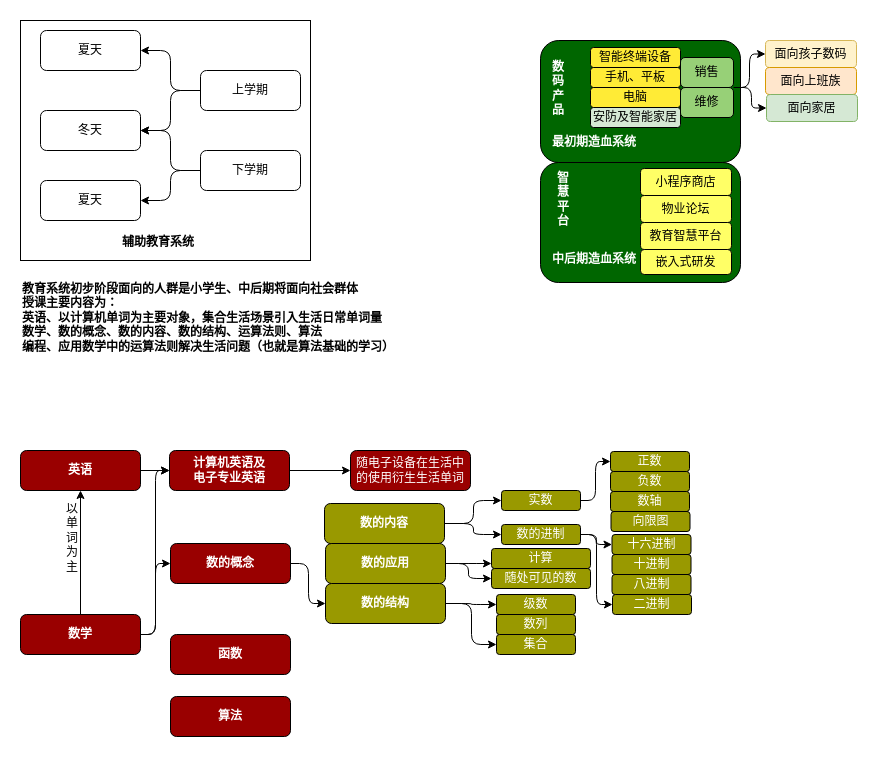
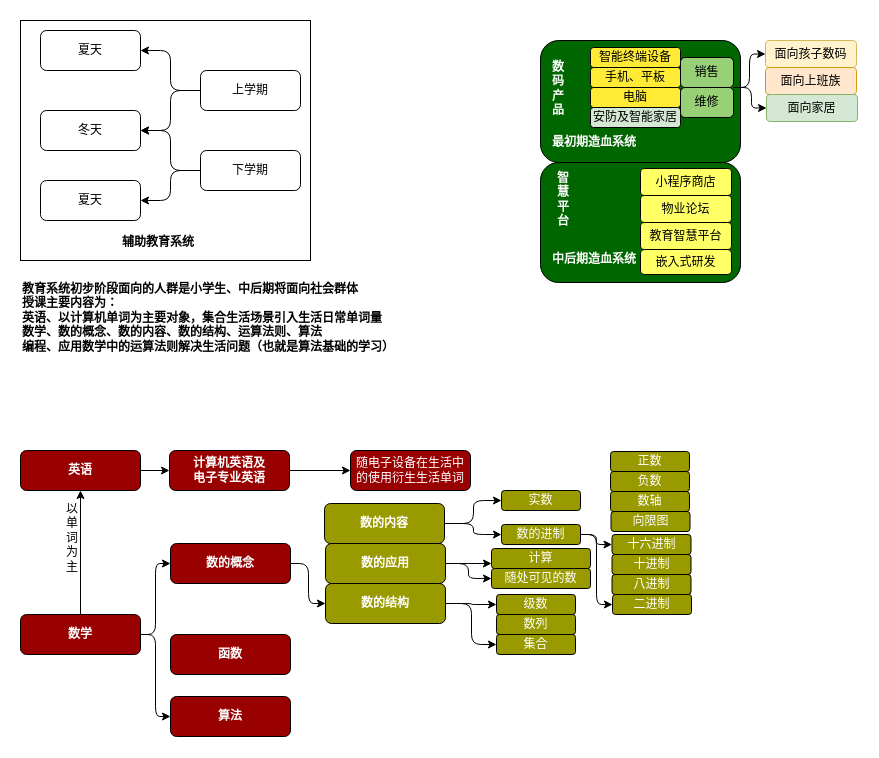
  <mxCell id="0" />
  <mxCell id="1" parent="0" />
  <mxCell id="2" value="" style="group" parent="1" vertex="1" connectable="0"><mxGeometry x="540" y="162" width="200" height="120" as="geometry" /></mxCell>
  <mxCell id="3" value="" style="rounded=1;whiteSpace=wrap;html=1;fillColor=#006600;" parent="2" vertex="1"><mxGeometry width="200" height="120" as="geometry" /></mxCell>
  <mxCell id="4" value="小程序商店" style="rounded=1;whiteSpace=wrap;html=1;fillColor=#FFFF66;" parent="2" vertex="1"><mxGeometry x="100" y="6" width="91" height="27" as="geometry" /></mxCell>
  <mxCell id="5" value="物业论坛" style="rounded=1;whiteSpace=wrap;html=1;fillColor=#FFFF66;" parent="2" vertex="1"><mxGeometry x="100" y="33" width="91" height="27" as="geometry" /></mxCell>
  <mxCell id="6" value="教育智慧平台" style="rounded=1;whiteSpace=wrap;html=1;fillColor=#FFFF66;" parent="2" vertex="1"><mxGeometry x="100" y="60" width="91" height="27" as="geometry" /></mxCell>
  <mxCell id="7" value="嵌入式研发" style="rounded=1;whiteSpace=wrap;html=1;fillColor=#FFFF66;" parent="2" vertex="1"><mxGeometry x="100" y="87" width="91" height="25" as="geometry" /></mxCell>
  <mxCell id="8" value="&lt;b&gt;&lt;font color=&quot;#ffffff&quot;&gt;智&lt;br&gt;慧&lt;br&gt;平&lt;br&gt;台&lt;/font&gt;&lt;/b&gt;" style="text;html=1;resizable=0;points=[];autosize=1;align=left;verticalAlign=top;spacingTop=-4;" parent="2" vertex="1"><mxGeometry x="15" y="6" width="30" height="60" as="geometry" /></mxCell>
  <mxCell id="9" value="&lt;font color=&quot;#ffffff&quot;&gt;中后期造血系统&lt;/font&gt;" style="text;html=1;resizable=0;points=[];autosize=1;align=left;verticalAlign=top;spacingTop=-4;fontStyle=1" parent="2" vertex="1"><mxGeometry x="10" y="87" width="100" height="20" as="geometry" /></mxCell>
  <mxCell id="10" value="" style="group" parent="1" vertex="1" connectable="0"><mxGeometry x="540" y="40" width="260" height="122" as="geometry" /></mxCell>
  <mxCell id="11" value="" style="rounded=1;whiteSpace=wrap;html=1;fillColor=#006600;" parent="10" vertex="1"><mxGeometry width="200" height="122" as="geometry" /></mxCell>
  <mxCell id="12" value="&lt;span style=&quot;text-align: center ; white-space: normal&quot;&gt;&lt;b&gt;&lt;font color=&quot;#ffffff&quot;&gt;数&lt;br&gt;码&lt;br&gt;产&lt;br&gt;品&lt;/font&gt;&lt;/b&gt;&lt;/span&gt;" style="text;html=1;resizable=0;points=[];autosize=1;align=left;verticalAlign=top;spacingTop=-4;" parent="10" vertex="1"><mxGeometry x="10" y="17" width="30" height="60" as="geometry" /></mxCell>
  <mxCell id="13" value="&lt;b&gt;&lt;font color=&quot;#ffffff&quot;&gt;最初期造血系统&lt;/font&gt;&lt;/b&gt;" style="text;html=1;resizable=0;points=[];autosize=1;align=left;verticalAlign=top;spacingTop=-4;" parent="10" vertex="1"><mxGeometry x="10" y="92" width="100" height="20" as="geometry" /></mxCell>
  <mxCell id="14" value="" style="group" parent="10" vertex="1" connectable="0"><mxGeometry x="50" y="7" width="210" height="80" as="geometry" /></mxCell>
  <mxCell id="15" value="智能终端设备" style="rounded=1;whiteSpace=wrap;html=1;fillColor=#FFEB36;" parent="14" vertex="1"><mxGeometry width="90" height="20" as="geometry" /></mxCell>
  <mxCell id="16" value="手机、平板" style="rounded=1;whiteSpace=wrap;html=1;fillColor=#FFEB36;" parent="14" vertex="1"><mxGeometry y="20" width="90" height="20" as="geometry" /></mxCell>
  <mxCell id="17" value="电脑" style="rounded=1;whiteSpace=wrap;html=1;fillColor=#FFEB36;" parent="14" vertex="1"><mxGeometry y="40" width="90" height="20" as="geometry" /></mxCell>
  <mxCell id="18" value="安防及智能家居" style="rounded=1;whiteSpace=wrap;html=1;fillColor=#d5e8d4;" parent="14" vertex="1"><mxGeometry y="60" width="90" height="20" as="geometry" /></mxCell>
  <mxCell id="19" value="" style="group" parent="14" vertex="1" connectable="0"><mxGeometry x="90" y="10" width="120" height="60" as="geometry" /></mxCell>
  <mxCell id="20" value="销售" style="rounded=1;whiteSpace=wrap;html=1;fillColor=#97D077;" parent="19" vertex="1"><mxGeometry width="53" height="30" as="geometry" /></mxCell>
  <mxCell id="21" value="维修&lt;span style=&quot;font-family: &amp;#34;helvetica&amp;#34; , &amp;#34;arial&amp;#34; , sans-serif ; font-size: 0px ; white-space: nowrap&quot;&gt;%3CmxGraphModel%3E%3Croot%3E%3CmxCell%20id%3D%220%22%2F%3E%3CmxCell%20id%3D%221%22%20parent%3D%220%22%2F%3E%3CmxCell%20id%3D%222%22%20value%3D%22%E9%94%80%E5%94%AE%22%20style%3D%22rounded%3D1%3BwhiteSpace%3Dwrap%3Bhtml%3D1%3B%22%20vertex%3D%221%22%20parent%3D%221%22%3E%3CmxGeometry%20x%3D%22600%22%20y%3D%2270%22%20width%3D%22100%22%20height%3D%2230%22%20as%3D%22geometry%22%2F%3E%3C%2FmxCell%3E%3C%2Froot%3E%3C%2FmxGraphModel%3E&lt;/span&gt;" style="rounded=1;whiteSpace=wrap;html=1;fillColor=#97D077;" parent="19" vertex="1"><mxGeometry y="30" width="53" height="30" as="geometry" /></mxCell>
  <mxCell id="22" value="面向孩子数码" style="rounded=1;whiteSpace=wrap;html=1;fillColor=#fff2cc;strokeColor=#d6b656;" parent="1" vertex="1"><mxGeometry x="765" y="40" width="91" height="27" as="geometry" /></mxCell>
  <mxCell id="23" value="面向上班族" style="rounded=1;whiteSpace=wrap;html=1;fillColor=#ffe6cc;strokeColor=#d79b00;" parent="1" vertex="1"><mxGeometry x="765" y="67" width="91" height="27" as="geometry" /></mxCell>
  <mxCell id="24" value="面向家居" style="rounded=1;whiteSpace=wrap;html=1;fillColor=#d5e8d4;strokeColor=#82b366;" parent="1" vertex="1"><mxGeometry x="766" y="94" width="91" height="27" as="geometry" /></mxCell>
  <mxCell id="25" value="" style="edgeStyle=elbowEdgeStyle;elbow=horizontal;endArrow=classic;html=1;entryX=0;entryY=0.5;entryDx=0;entryDy=0;" parent="1" target="22" edge="1"><mxGeometry width="50" height="50" relative="1" as="geometry"><mxPoint x="733" y="87" as="sourcePoint" /><mxPoint x="275" y="77" as="targetPoint" /></mxGeometry></mxCell>
  <mxCell id="26" value="" style="edgeStyle=elbowEdgeStyle;elbow=horizontal;endArrow=classic;html=1;exitX=1.057;exitY=0;exitDx=0;exitDy=0;entryX=0;entryY=0.5;entryDx=0;entryDy=0;exitPerimeter=0;" parent="1" source="21" target="24" edge="1"><mxGeometry width="50" height="50" relative="1" as="geometry"><mxPoint x="345" y="127" as="sourcePoint" /><mxPoint x="285" y="87" as="targetPoint" /></mxGeometry></mxCell>
  <mxCell id="27" value="" style="group" parent="1" vertex="1" connectable="0"><mxGeometry x="20" y="20" width="290" height="240" as="geometry" /></mxCell>
  <mxCell id="28" value="" style="rounded=0;whiteSpace=wrap;html=1;" parent="27" vertex="1"><mxGeometry width="290" height="240" as="geometry" /></mxCell>
  <mxCell id="29" value="夏天" style="rounded=1;whiteSpace=wrap;html=1;" parent="27" vertex="1"><mxGeometry x="20" y="10" width="100" height="40" as="geometry" /></mxCell>
  <mxCell id="30" value="夏天" style="rounded=1;whiteSpace=wrap;html=1;" parent="27" vertex="1"><mxGeometry x="20" y="160" width="100" height="40" as="geometry" /></mxCell>
  <mxCell id="31" value="冬天" style="rounded=1;whiteSpace=wrap;html=1;" parent="27" vertex="1"><mxGeometry x="20" y="90" width="100" height="40" as="geometry" /></mxCell>
  <mxCell id="32" value="上学期" style="rounded=1;whiteSpace=wrap;html=1;" parent="27" vertex="1"><mxGeometry x="180" y="50" width="100" height="40" as="geometry" /></mxCell>
  <mxCell id="33" value="下学期" style="rounded=1;whiteSpace=wrap;html=1;" parent="27" vertex="1"><mxGeometry x="180" y="130" width="100" height="40" as="geometry" /></mxCell>
  <mxCell id="34" value="" style="edgeStyle=elbowEdgeStyle;elbow=horizontal;endArrow=classic;html=1;exitX=0;exitY=0.5;exitDx=0;exitDy=0;" parent="27" source="32" target="29" edge="1"><mxGeometry width="50" height="50" relative="1" as="geometry"><mxPoint x="150" y="270" as="sourcePoint" /><mxPoint x="200" y="220" as="targetPoint" /></mxGeometry></mxCell>
  <mxCell id="35" value="" style="edgeStyle=elbowEdgeStyle;elbow=horizontal;endArrow=classic;html=1;exitX=0;exitY=0.5;exitDx=0;exitDy=0;entryX=1;entryY=0.5;entryDx=0;entryDy=0;" parent="27" source="32" target="31" edge="1"><mxGeometry width="50" height="50" relative="1" as="geometry"><mxPoint x="200" y="50" as="sourcePoint" /><mxPoint x="130" y="40" as="targetPoint" /></mxGeometry></mxCell>
  <mxCell id="36" value="" style="edgeStyle=elbowEdgeStyle;elbow=horizontal;endArrow=classic;html=1;exitX=0;exitY=0.5;exitDx=0;exitDy=0;entryX=1;entryY=0.5;entryDx=0;entryDy=0;" parent="27" source="33" target="31" edge="1"><mxGeometry width="50" height="50" relative="1" as="geometry"><mxPoint x="210" y="60" as="sourcePoint" /><mxPoint x="140" y="50" as="targetPoint" /></mxGeometry></mxCell>
  <mxCell id="37" value="" style="edgeStyle=elbowEdgeStyle;elbow=horizontal;endArrow=classic;html=1;exitX=0;exitY=0.5;exitDx=0;exitDy=0;entryX=1;entryY=0.5;entryDx=0;entryDy=0;" parent="27" source="33" target="30" edge="1"><mxGeometry width="50" height="50" relative="1" as="geometry"><mxPoint x="220" y="70" as="sourcePoint" /><mxPoint x="150" y="60" as="targetPoint" /></mxGeometry></mxCell>
  <mxCell id="38" value="&lt;b&gt;辅助教育系统&lt;/b&gt;" style="text;html=1;resizable=0;points=[];autosize=1;align=left;verticalAlign=top;spacingTop=-4;" parent="27" vertex="1"><mxGeometry x="100" y="212" width="90" height="20" as="geometry" /></mxCell>
  <mxCell id="39" value="&lt;b&gt;教育系统初步阶段面向的人群是小学生、中后期将面向社会群体&lt;br&gt;授课主要内容为：&lt;br&gt;英语、以计算机单词为主要对象，集合生活场景引入生活日常单词量&lt;br&gt;数学、数的概念、数的内容、数的结构、运算法则、算法&lt;br&gt;编程、应用数学中的运算法则解决生活问题（也就是算法基础的学习）&lt;/b&gt;" style="text;html=1;resizable=0;points=[];autosize=1;align=left;verticalAlign=top;spacingTop=-4;" parent="1" vertex="1"><mxGeometry x="20" y="279" width="390" height="70" as="geometry" /></mxCell>
  <mxCell id="40" value="" style="edgeStyle=orthogonalEdgeStyle;rounded=0;orthogonalLoop=1;jettySize=auto;html=1;" parent="1" source="41" target="43" edge="1"><mxGeometry relative="1" as="geometry" /></mxCell>
  <mxCell id="41" value="&lt;font color=&quot;#ffffff&quot;&gt;&lt;b&gt;英语&lt;/b&gt;&lt;/font&gt;" style="rounded=1;whiteSpace=wrap;html=1;fillColor=#990000;" parent="1" vertex="1"><mxGeometry x="20" y="450" width="120" height="40" as="geometry" /></mxCell>
  <mxCell id="42" value="" style="edgeStyle=orthogonalEdgeStyle;rounded=0;orthogonalLoop=1;jettySize=auto;html=1;" parent="1" source="43" target="44" edge="1"><mxGeometry relative="1" as="geometry" /></mxCell>
  <mxCell id="43" value="&lt;font color=&quot;#ffffff&quot;&gt;&lt;b&gt;计算机英语及&lt;br&gt;电子专业英语&lt;/b&gt;&lt;/font&gt;" style="rounded=1;whiteSpace=wrap;html=1;fillColor=#990000;" parent="1" vertex="1"><mxGeometry x="169" y="450" width="120" height="40" as="geometry" /></mxCell>
  <mxCell id="44" value="&lt;font color=&quot;#ffffff&quot;&gt;&lt;span style=&quot;font-weight: normal&quot;&gt;随电子设备在生活中的使用衍生生活单词&lt;/span&gt;&lt;/font&gt;" style="rounded=1;whiteSpace=wrap;html=1;fillColor=#990000;fontStyle=1" parent="1" vertex="1"><mxGeometry x="350" y="450" width="120" height="40" as="geometry" /></mxCell>
  <mxCell id="45" value="" style="edgeStyle=orthogonalEdgeStyle;rounded=0;orthogonalLoop=1;jettySize=auto;html=1;" parent="1" source="46" target="41" edge="1"><mxGeometry relative="1" as="geometry" /></mxCell>
  <mxCell id="46" value="&lt;font color=&quot;#ffffff&quot;&gt;&lt;b&gt;数学&lt;/b&gt;&lt;/font&gt;" style="rounded=1;whiteSpace=wrap;html=1;fillColor=#990000;" parent="1" vertex="1"><mxGeometry x="20" y="614" width="120" height="40" as="geometry" /></mxCell>
  <mxCell id="47" value="&lt;font color=&quot;#ffffff&quot;&gt;&lt;b&gt;数的概念&lt;/b&gt;&lt;/font&gt;" style="rounded=1;whiteSpace=wrap;html=1;fillColor=#990000;" parent="1" vertex="1"><mxGeometry x="170" y="543" width="120" height="40" as="geometry" /></mxCell>
  <mxCell id="48" value="以&lt;br&gt;单&lt;br&gt;词&lt;br&gt;为&lt;br&gt;主" style="text;html=1;resizable=0;points=[];autosize=1;align=left;verticalAlign=top;spacingTop=-4;" parent="1" vertex="1"><mxGeometry x="64" y="499" width="30" height="70" as="geometry" /></mxCell>
  <mxCell id="49" value="" style="edgeStyle=elbowEdgeStyle;elbow=horizontal;endArrow=classic;html=1;entryX=0;entryY=0.5;entryDx=0;entryDy=0;exitX=1;exitY=0.5;exitDx=0;exitDy=0;" parent="1" source="47" target="69" edge="1"><mxGeometry width="50" height="50" relative="1" as="geometry"><mxPoint x="300" y="604" as="sourcePoint" /><mxPoint x="335" y="564" as="targetPoint" /></mxGeometry></mxCell>
  <mxCell id="50" value="&lt;font color=&quot;#ffffff&quot;&gt;&lt;b&gt;函数&lt;/b&gt;&lt;/font&gt;" style="rounded=1;whiteSpace=wrap;html=1;fillColor=#990000;" parent="1" vertex="1"><mxGeometry x="170" y="634" width="120" height="40" as="geometry" /></mxCell>
  <mxCell id="51" value="&lt;font color=&quot;#ffffff&quot;&gt;&lt;b&gt;算法&lt;/b&gt;&lt;/font&gt;" style="rounded=1;whiteSpace=wrap;html=1;fillColor=#990000;" parent="1" vertex="1"><mxGeometry x="170" y="696" width="120" height="40" as="geometry" /></mxCell>
  <mxCell id="52" value="" style="edgeStyle=elbowEdgeStyle;elbow=horizontal;endArrow=classic;html=1;exitX=1;exitY=0.5;exitDx=0;exitDy=0;entryX=0;entryY=0.5;entryDx=0;entryDy=0;" parent="1" source="67" target="53" edge="1"><mxGeometry width="50" height="50" relative="1" as="geometry"><mxPoint x="450" y="560" as="sourcePoint" /><mxPoint x="500" y="520" as="targetPoint" /></mxGeometry></mxCell>
  <mxCell id="53" value="&lt;font color=&quot;#ffffff&quot;&gt;&lt;span style=&quot;font-weight: normal&quot;&gt;实数&lt;/span&gt;&lt;/font&gt;" style="rounded=1;whiteSpace=wrap;html=1;fillColor=#999900;fontStyle=1" parent="1" vertex="1"><mxGeometry x="501" y="490" width="79" height="20" as="geometry" /></mxCell>
  <mxCell id="54" value="" style="group" parent="1" vertex="1" connectable="0"><mxGeometry x="610" y="451" width="79.5" height="80" as="geometry" /></mxCell>
  <mxCell id="55" value="&lt;font color=&quot;#ffffff&quot;&gt;正数&lt;/font&gt;" style="rounded=1;whiteSpace=wrap;html=1;fillColor=#999900;" parent="54" vertex="1"><mxGeometry width="79" height="20" as="geometry" /></mxCell>
  <mxCell id="56" value="&lt;font color=&quot;#ffffff&quot;&gt;负数&lt;/font&gt;" style="rounded=1;whiteSpace=wrap;html=1;fillColor=#999900;" parent="54" vertex="1"><mxGeometry y="20" width="79" height="20" as="geometry" /></mxCell>
  <mxCell id="57" value="&lt;font color=&quot;#ffffff&quot;&gt;数轴&lt;/font&gt;" style="rounded=1;whiteSpace=wrap;html=1;fillColor=#999900;" parent="54" vertex="1"><mxGeometry y="40" width="79" height="20" as="geometry" /></mxCell>
  <mxCell id="58" value="&lt;font color=&quot;#ffffff&quot;&gt;向限图&lt;/font&gt;" style="rounded=1;whiteSpace=wrap;html=1;fillColor=#999900;" parent="54" vertex="1"><mxGeometry x="0.5" y="60" width="79" height="20" as="geometry" /></mxCell>
- <mxCell id="59" value="" style="edgeStyle=elbowEdgeStyle;elbow=horizontal;endArrow=classic;html=1;exitX=1;exitY=0.5;exitDx=0;exitDy=0;entryX=0;entryY=0.5;entryDx=0;entryDy=0;" parent="1" source="53" target="55" edge="1"><mxGeometry width="50" height="50" relative="1" as="geometry"><mxPoint x="455" y="564" as="sourcePoint" /><mxPoint x="511" y="510" as="targetPoint" /></mxGeometry></mxCell>
  <mxCell id="60" value="&lt;font color=&quot;#ffffff&quot;&gt;&lt;span style=&quot;font-weight: normal&quot;&gt;计算&lt;/span&gt;&lt;/font&gt;" style="rounded=1;whiteSpace=wrap;html=1;fillColor=#999900;fontStyle=1" parent="1" vertex="1"><mxGeometry x="491" y="548" width="99" height="20" as="geometry" /></mxCell>
  <mxCell id="61" value="&lt;font color=&quot;#ffffff&quot;&gt;&lt;span style=&quot;font-weight: normal&quot;&gt;随处可见的数&lt;/span&gt;&lt;/font&gt;" style="rounded=1;whiteSpace=wrap;html=1;fillColor=#999900;fontStyle=1" parent="1" vertex="1"><mxGeometry x="491" y="568" width="99" height="20" as="geometry" /></mxCell>
  <mxCell id="62" value="&lt;font color=&quot;#ffffff&quot;&gt;&lt;span style=&quot;font-weight: normal&quot;&gt;数的进制&lt;/span&gt;&lt;/font&gt;" style="rounded=1;whiteSpace=wrap;html=1;fillColor=#999900;fontStyle=1" parent="1" vertex="1"><mxGeometry x="501" y="524" width="79" height="20" as="geometry" /></mxCell>
  <mxCell id="63" value="" style="edgeStyle=elbowEdgeStyle;elbow=horizontal;endArrow=classic;html=1;exitX=1;exitY=0.5;exitDx=0;exitDy=0;entryX=0;entryY=0.5;entryDx=0;entryDy=0;" parent="1" source="67" target="62" edge="1"><mxGeometry width="50" height="50" relative="1" as="geometry"><mxPoint x="455" y="564" as="sourcePoint" /><mxPoint x="511" y="510" as="targetPoint" /></mxGeometry></mxCell>
  <mxCell id="64" value="" style="edgeStyle=elbowEdgeStyle;elbow=horizontal;endArrow=classic;html=1;exitX=1;exitY=0.5;exitDx=0;exitDy=0;entryX=0;entryY=0.5;entryDx=0;entryDy=0;" parent="1" source="46" target="47" edge="1"><mxGeometry width="50" height="50" relative="1" as="geometry"><mxPoint x="465" y="574" as="sourcePoint" /><mxPoint x="521" y="520" as="targetPoint" /></mxGeometry></mxCell>
- <mxCell id="65" value="" style="edgeStyle=elbowEdgeStyle;elbow=horizontal;endArrow=classic;html=1;exitX=1;exitY=0.5;exitDx=0;exitDy=0;" parent="1" source="46" target="43" edge="1"><mxGeometry width="50" height="50" relative="1" as="geometry"><mxPoint x="475" y="584" as="sourcePoint" /><mxPoint x="531" y="530" as="targetPoint" /></mxGeometry></mxCell>
+ <mxCell id="65" value="" style="edgeStyle=elbowEdgeStyle;elbow=horizontal;endArrow=classic;html=1;exitX=1;exitY=0.5;exitDx=0;exitDy=0;entryX=0;entryY=0.5;entryDx=0;entryDy=0;" parent="1" source="46" target="51" edge="1"><mxGeometry width="50" height="50" relative="1" as="geometry"><mxPoint x="475" y="584" as="sourcePoint" /><mxPoint x="531" y="530" as="targetPoint" /></mxGeometry></mxCell>
  <mxCell id="66" value="" style="group" parent="1" vertex="1" connectable="0"><mxGeometry x="324" y="503" width="121" height="120" as="geometry" /></mxCell>
  <mxCell id="67" value="&lt;font color=&quot;#ffffff&quot;&gt;&lt;b&gt;数的内容&lt;/b&gt;&lt;/font&gt;" style="rounded=1;whiteSpace=wrap;html=1;fillColor=#999900;" parent="66" vertex="1"><mxGeometry width="120" height="40" as="geometry" /></mxCell>
  <mxCell id="68" value="&lt;font color=&quot;#ffffff&quot;&gt;&lt;b&gt;数的应用&lt;/b&gt;&lt;/font&gt;" style="rounded=1;whiteSpace=wrap;html=1;fillColor=#999900;" parent="66" vertex="1"><mxGeometry x="1" y="40" width="120" height="40" as="geometry" /></mxCell>
  <mxCell id="69" value="&lt;font color=&quot;#ffffff&quot;&gt;&lt;b&gt;数的结构&lt;/b&gt;&lt;/font&gt;" style="rounded=1;whiteSpace=wrap;html=1;fillColor=#999900;" parent="66" vertex="1"><mxGeometry x="1" y="80" width="120" height="40" as="geometry" /></mxCell>
  <mxCell id="70" value="" style="group" parent="1" vertex="1" connectable="0"><mxGeometry x="611.5" y="534" width="79.5" height="80" as="geometry" /></mxCell>
  <mxCell id="71" value="&lt;font color=&quot;#ffffff&quot;&gt;十六进制&lt;/font&gt;" style="rounded=1;whiteSpace=wrap;html=1;fillColor=#999900;" parent="70" vertex="1"><mxGeometry width="79" height="20" as="geometry" /></mxCell>
  <mxCell id="72" value="&lt;font color=&quot;#ffffff&quot;&gt;十进制&lt;/font&gt;" style="rounded=1;whiteSpace=wrap;html=1;fillColor=#999900;" parent="70" vertex="1"><mxGeometry y="20" width="79" height="20" as="geometry" /></mxCell>
  <mxCell id="73" value="&lt;font color=&quot;#ffffff&quot;&gt;八进制&lt;/font&gt;" style="rounded=1;whiteSpace=wrap;html=1;fillColor=#999900;" parent="70" vertex="1"><mxGeometry y="40" width="79" height="20" as="geometry" /></mxCell>
  <mxCell id="74" value="&lt;font color=&quot;#ffffff&quot;&gt;二进制&lt;/font&gt;" style="rounded=1;whiteSpace=wrap;html=1;fillColor=#999900;" parent="70" vertex="1"><mxGeometry x="0.5" y="60" width="79" height="20" as="geometry" /></mxCell>
  <mxCell id="75" value="" style="edgeStyle=elbowEdgeStyle;elbow=horizontal;endArrow=classic;html=1;exitX=1;exitY=0.5;exitDx=0;exitDy=0;entryX=0;entryY=0.5;entryDx=0;entryDy=0;" parent="1" source="62" target="74" edge="1"><mxGeometry width="50" height="50" relative="1" as="geometry"><mxPoint x="590" y="510" as="sourcePoint" /><mxPoint x="620" y="471" as="targetPoint" /></mxGeometry></mxCell>
  <mxCell id="76" value="" style="edgeStyle=elbowEdgeStyle;elbow=horizontal;endArrow=classic;html=1;exitX=1;exitY=0.5;exitDx=0;exitDy=0;entryX=0;entryY=0.5;entryDx=0;entryDy=0;" parent="1" source="62" target="71" edge="1"><mxGeometry width="50" height="50" relative="1" as="geometry"><mxPoint x="600" y="520" as="sourcePoint" /><mxPoint x="630" y="481" as="targetPoint" /></mxGeometry></mxCell>
  <mxCell id="77" value="" style="edgeStyle=elbowEdgeStyle;elbow=horizontal;endArrow=classic;html=1;exitX=1;exitY=0.5;exitDx=0;exitDy=0;entryX=0;entryY=0.75;entryDx=0;entryDy=0;" parent="1" source="68" target="60" edge="1"><mxGeometry width="50" height="50" relative="1" as="geometry"><mxPoint x="454" y="533" as="sourcePoint" /><mxPoint x="511" y="510" as="targetPoint" /></mxGeometry></mxCell>
  <mxCell id="78" value="" style="edgeStyle=elbowEdgeStyle;elbow=horizontal;endArrow=classic;html=1;exitX=1;exitY=0.5;exitDx=0;exitDy=0;entryX=0;entryY=0.5;entryDx=0;entryDy=0;" parent="1" source="68" target="61" edge="1"><mxGeometry width="50" height="50" relative="1" as="geometry"><mxPoint x="464" y="543" as="sourcePoint" /><mxPoint x="521" y="520" as="targetPoint" /></mxGeometry></mxCell>
  <mxCell id="79" value="" style="group" parent="1" vertex="1" connectable="0"><mxGeometry x="496" y="594" width="79.5" height="80" as="geometry" /></mxCell>
  <mxCell id="80" value="&lt;font color=&quot;#ffffff&quot;&gt;级数&lt;/font&gt;" style="rounded=1;whiteSpace=wrap;html=1;fillColor=#999900;" parent="79" vertex="1"><mxGeometry width="79" height="20" as="geometry" /></mxCell>
  <mxCell id="81" value="&lt;font color=&quot;#ffffff&quot;&gt;数列&lt;/font&gt;" style="rounded=1;whiteSpace=wrap;html=1;fillColor=#999900;" parent="79" vertex="1"><mxGeometry y="20" width="79" height="20" as="geometry" /></mxCell>
  <mxCell id="82" value="&lt;font color=&quot;#ffffff&quot;&gt;集合&lt;/font&gt;" style="rounded=1;whiteSpace=wrap;html=1;fillColor=#999900;" parent="79" vertex="1"><mxGeometry y="40" width="79" height="20" as="geometry" /></mxCell>
  <mxCell id="83" value="" style="edgeStyle=elbowEdgeStyle;elbow=horizontal;endArrow=classic;html=1;exitX=1;exitY=0.5;exitDx=0;exitDy=0;entryX=0;entryY=0.5;entryDx=0;entryDy=0;" parent="1" source="69" target="80" edge="1"><mxGeometry width="50" height="50" relative="1" as="geometry"><mxPoint x="455" y="573" as="sourcePoint" /><mxPoint x="501" y="588" as="targetPoint" /></mxGeometry></mxCell>
  <mxCell id="84" value="" style="edgeStyle=elbowEdgeStyle;elbow=horizontal;endArrow=classic;html=1;exitX=1;exitY=0.5;exitDx=0;exitDy=0;entryX=0;entryY=0.5;entryDx=0;entryDy=0;" parent="1" source="69" target="82" edge="1"><mxGeometry width="50" height="50" relative="1" as="geometry"><mxPoint x="465" y="583" as="sourcePoint" /><mxPoint x="511" y="598" as="targetPoint" /></mxGeometry></mxCell>
